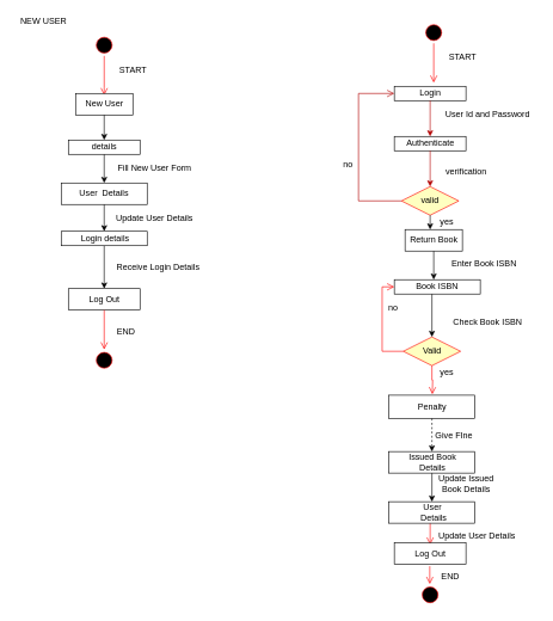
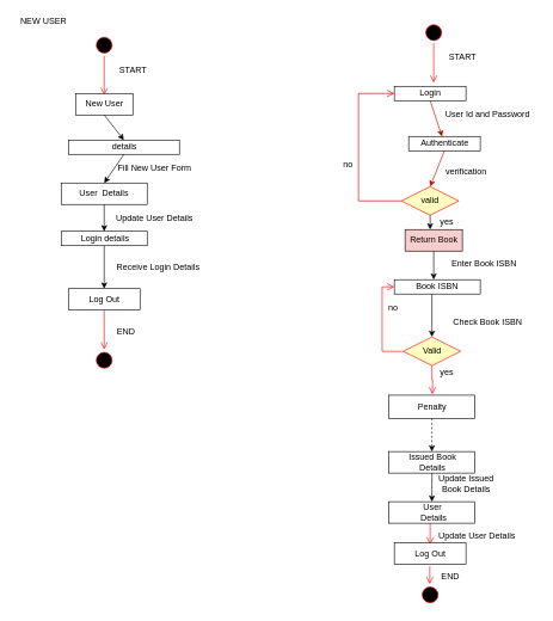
  <mxCell id="0" />
  <mxCell id="1" parent="0" />
  <mxCell id="2" value="" style="ellipse;html=1;shape=startState;fillColor=#000000;strokeColor=#ff0000;" parent="1" vertex="1"><mxGeometry x="590" y="30" width="30" height="30" as="geometry" /></mxCell>
  <mxCell id="3" value="Login" style="html=1;dashed=0;whitespace=wrap;" parent="1" vertex="1"><mxGeometry x="550" y="120" width="100" height="20" as="geometry" /></mxCell>
- <mxCell id="4" value="Authenticate" style="html=1;dashed=0;whitespace=wrap;" parent="1" vertex="1"><mxGeometry x="550" y="190" width="100" height="20" as="geometry" /></mxCell>
+ <mxCell id="4" value="Authenticate" style="html=1;dashed=0;whitespace=wrap;" parent="1" vertex="1"><mxGeometry x="570" y="190" width="100" height="20" as="geometry" /></mxCell>
  <mxCell id="5" value="" style="endArrow=classic;html=1;rounded=0;exitX=0.5;exitY=1;exitDx=0;exitDy=0;fillColor=#e51400;strokeColor=#B20000;" parent="1" source="3" target="4" edge="1"><mxGeometry width="50" height="50" relative="1" as="geometry"><mxPoint x="770" y="210" as="sourcePoint" /><mxPoint x="820" y="160" as="targetPoint" /></mxGeometry></mxCell>
  <mxCell id="6" value="" style="edgeStyle=orthogonalEdgeStyle;html=1;align=left;verticalAlign=bottom;endArrow=open;endSize=8;strokeColor=#B20000;rounded=0;entryX=0;entryY=0.5;entryDx=0;entryDy=0;fillColor=#e51400;" parent="1" source="11" target="3" edge="1"><mxGeometry x="-1" relative="1" as="geometry"><mxPoint x="500" y="140" as="targetPoint" /><Array as="points"><mxPoint x="500" y="280" /><mxPoint x="500" y="130" /></Array></mxGeometry></mxCell>
  <mxCell id="7" value="" style="endArrow=classic;html=1;rounded=0;exitX=0.5;exitY=1;exitDx=0;exitDy=0;entryX=0.5;entryY=0;entryDx=0;entryDy=0;fillColor=#e51400;strokeColor=#B20000;" parent="1" source="4" target="11" edge="1"><mxGeometry width="50" height="50" relative="1" as="geometry"><mxPoint x="770" y="210" as="sourcePoint" /><mxPoint x="820" y="160" as="targetPoint" /></mxGeometry></mxCell>
  <mxCell id="8" value="no&lt;br&gt;" style="text;html=1;align=center;verticalAlign=middle;resizable=0;points=[];autosize=1;strokeColor=none;fillColor=none;" parent="1" vertex="1"><mxGeometry x="470" y="220" width="30" height="20" as="geometry" /></mxCell>
  <mxCell id="9" value="" style="edgeStyle=orthogonalEdgeStyle;html=1;verticalAlign=bottom;endArrow=open;endSize=8;strokeColor=#ff0000;rounded=0;" parent="1" edge="1"><mxGeometry relative="1" as="geometry"><mxPoint x="605" y="115" as="targetPoint" /><Array as="points"><mxPoint x="605" y="105" /></Array><mxPoint x="605" y="60" as="sourcePoint" /></mxGeometry></mxCell>
  <mxCell id="10" value="START" style="text;html=1;align=center;verticalAlign=middle;resizable=0;points=[];autosize=1;strokeColor=none;fillColor=none;" parent="1" vertex="1"><mxGeometry x="615" y="70" width="60" height="20" as="geometry" /></mxCell>
  <mxCell id="11" value="valid" style="rhombus;whiteSpace=wrap;html=1;fillColor=#ffffc0;strokeColor=#ff0000;direction=east;flipV=1;flipH=1;" parent="1" vertex="1"><mxGeometry x="560" y="260" width="80" height="40" as="geometry" /></mxCell>
  <mxCell id="12" value="" style="edgeStyle=orthogonalEdgeStyle;html=1;verticalAlign=bottom;endArrow=none;endSize=8;strokeColor=#B20000;rounded=0;exitX=0.045;exitY=0.3;exitDx=0;exitDy=0;exitPerimeter=0;entryX=0.5;entryY=0;entryDx=0;entryDy=0;fillColor=#e51400;" parent="1" target="11" edge="1"><mxGeometry relative="1" as="geometry"><mxPoint x="600" y="347" as="targetPoint" /><mxPoint x="600.975" y="260" as="sourcePoint" /><Array as="points" /></mxGeometry></mxCell>
  <mxCell id="13" value="User Id and Password" style="text;html=1;align=center;verticalAlign=middle;resizable=0;points=[];autosize=1;strokeColor=none;fillColor=none;" parent="1" vertex="1"><mxGeometry x="610" y="150" width="140" height="20" as="geometry" /></mxCell>
  <mxCell id="14" value="verification&lt;br&gt;" style="text;html=1;align=center;verticalAlign=middle;resizable=0;points=[];autosize=1;strokeColor=none;fillColor=none;" parent="1" vertex="1"><mxGeometry x="610" y="230" width="80" height="20" as="geometry" /></mxCell>
  <mxCell id="15" value="" style="edgeStyle=orthogonalEdgeStyle;html=1;verticalAlign=bottom;endArrow=open;endSize=8;strokeColor=#ff0000;rounded=0;exitX=0.5;exitY=1;exitDx=0;exitDy=0;" parent="1" edge="1"><mxGeometry relative="1" as="geometry"><mxPoint x="600" y="730" as="sourcePoint" /><mxPoint x="600" y="760" as="targetPoint" /></mxGeometry></mxCell>
- <mxCell id="16" value="Return Book" style="html=1;dashed=0;whitespace=wrap;" parent="1" vertex="1"><mxGeometry x="565" y="320" width="80" height="30" as="geometry" /></mxCell>
+ <mxCell id="16" value="Return Book" style="html=1;dashed=0;whitespace=wrap;fillColor=#f8cecc;" parent="1" vertex="1"><mxGeometry x="565" y="320" width="80" height="30" as="geometry" /></mxCell>
  <mxCell id="17" value="Book ISBN" style="rounded=0;whiteSpace=wrap;html=1;" parent="1" vertex="1"><mxGeometry x="550" y="390" width="120" height="20" as="geometry" /></mxCell>
  <mxCell id="18" value="Valid" style="rhombus;whiteSpace=wrap;html=1;fillColor=#ffffc0;strokeColor=#ff0000;" parent="1" vertex="1"><mxGeometry x="562.5" y="470" width="80" height="40" as="geometry" /></mxCell>
  <mxCell id="19" value="" style="edgeStyle=orthogonalEdgeStyle;html=1;align=left;verticalAlign=bottom;endArrow=open;endSize=8;strokeColor=#ff0000;rounded=0;entryX=0;entryY=0.5;entryDx=0;entryDy=0;" parent="1" source="18" target="17" edge="1"><mxGeometry x="-1" relative="1" as="geometry"><mxPoint x="532.5" y="400" as="targetPoint" /><Array as="points"><mxPoint x="533" y="490" /><mxPoint x="533" y="400" /></Array></mxGeometry></mxCell>
  <mxCell id="20" value="" style="edgeStyle=orthogonalEdgeStyle;html=1;align=left;verticalAlign=top;endArrow=open;endSize=8;strokeColor=#ff0000;rounded=0;" parent="1" source="18" edge="1"><mxGeometry x="-1" relative="1" as="geometry"><mxPoint x="603" y="550" as="targetPoint" /></mxGeometry></mxCell>
  <mxCell id="21" value="no" style="text;html=1;align=center;verticalAlign=middle;resizable=0;points=[];autosize=1;strokeColor=none;fillColor=none;" parent="1" vertex="1"><mxGeometry x="532.5" y="420" width="30" height="20" as="geometry" /></mxCell>
  <mxCell id="22" value="&amp;nbsp;Issued Book&amp;nbsp;&lt;br&gt;Details" style="html=1;dashed=0;whitespace=wrap;" parent="1" vertex="1"><mxGeometry x="542.5" y="630" width="120" height="30" as="geometry" /></mxCell>
  <mxCell id="23" value="User&lt;br&gt;&amp;nbsp;Details" style="html=1;dashed=0;whitespace=wrap;" parent="1" vertex="1"><mxGeometry x="542.5" y="700" width="120" height="30" as="geometry" /></mxCell>
  <mxCell id="24" value="" style="endArrow=classic;html=1;rounded=0;exitX=0.5;exitY=1;exitDx=0;exitDy=0;entryX=0.5;entryY=0;entryDx=0;entryDy=0;" parent="1" source="22" target="23" edge="1"><mxGeometry width="50" height="50" relative="1" as="geometry"><mxPoint x="652.5" y="480" as="sourcePoint" /><mxPoint x="702.5" y="430" as="targetPoint" /><Array as="points" /></mxGeometry></mxCell>
  <mxCell id="25" value="yes" style="text;html=1;align=center;verticalAlign=middle;resizable=0;points=[];autosize=1;strokeColor=none;fillColor=none;" parent="1" vertex="1"><mxGeometry x="607.5" y="510" width="30" height="20" as="geometry" /></mxCell>
  <mxCell id="26" value="" style="endArrow=classic;html=1;rounded=0;entryX=0.5;entryY=0;entryDx=0;entryDy=0;" parent="1" target="18" edge="1"><mxGeometry width="50" height="50" relative="1" as="geometry"><mxPoint x="602.5" y="410" as="sourcePoint" /><mxPoint x="602.5" y="430" as="targetPoint" /></mxGeometry></mxCell>
  <mxCell id="27" value="" style="endArrow=classic;html=1;rounded=0;exitX=0.5;exitY=1;exitDx=0;exitDy=0;" parent="1" source="16" edge="1"><mxGeometry width="50" height="50" relative="1" as="geometry"><mxPoint x="600" y="360" as="sourcePoint" /><mxPoint x="605" y="390" as="targetPoint" /></mxGeometry></mxCell>
  <mxCell id="28" value="" style="endArrow=classic;html=1;rounded=0;exitX=0.5;exitY=1;exitDx=0;exitDy=0;" parent="1" source="11" edge="1"><mxGeometry width="50" height="50" relative="1" as="geometry"><mxPoint x="390" y="370" as="sourcePoint" /><mxPoint x="600" y="320" as="targetPoint" /></mxGeometry></mxCell>
  <mxCell id="29" value="yes" style="text;html=1;align=center;verticalAlign=middle;resizable=0;points=[];autosize=1;strokeColor=none;fillColor=none;" parent="1" vertex="1"><mxGeometry x="607.5" y="300" width="30" height="20" as="geometry" /></mxCell>
  <mxCell id="30" value="Enter Book ISBN" style="text;html=1;align=center;verticalAlign=middle;resizable=0;points=[];autosize=1;strokeColor=none;fillColor=none;" parent="1" vertex="1"><mxGeometry x="620" y="357" width="110" height="20" as="geometry" /></mxCell>
  <mxCell id="31" value="Check Book ISBN" style="text;html=1;align=center;verticalAlign=middle;resizable=0;points=[];autosize=1;strokeColor=none;fillColor=none;" parent="1" vertex="1"><mxGeometry x="620" y="440" width="120" height="20" as="geometry" /></mxCell>
  <mxCell id="32" value="Log Out" style="html=1;dashed=0;whitespace=wrap;" parent="1" vertex="1"><mxGeometry x="550" y="757.5" width="100" height="30" as="geometry" /></mxCell>
  <mxCell id="33" value="" style="ellipse;html=1;shape=startState;fillColor=#000000;strokeColor=#ff0000;" parent="1" vertex="1"><mxGeometry x="585" y="815" width="30" height="30" as="geometry" /></mxCell>
  <mxCell id="34" value="END" style="text;html=1;align=center;verticalAlign=middle;resizable=0;points=[];autosize=1;strokeColor=none;fillColor=none;" parent="1" vertex="1"><mxGeometry x="607.5" y="795" width="40" height="20" as="geometry" /></mxCell>
  <mxCell id="35" value="" style="edgeStyle=orthogonalEdgeStyle;html=1;verticalAlign=bottom;endArrow=open;endSize=8;strokeColor=#ff0000;rounded=0;entryX=0.5;entryY=0;entryDx=0;entryDy=0;" parent="1" edge="1"><mxGeometry relative="1" as="geometry"><mxPoint x="599.5" y="790" as="sourcePoint" /><mxPoint x="599.5" y="815" as="targetPoint" /></mxGeometry></mxCell>
  <mxCell id="36" value="Update Issued &lt;br&gt;Book Details" style="text;html=1;align=center;verticalAlign=middle;resizable=0;points=[];autosize=1;strokeColor=none;fillColor=none;" parent="1" vertex="1"><mxGeometry x="605" y="660" width="90" height="30" as="geometry" /></mxCell>
  <mxCell id="37" value="Update User Details" style="text;html=1;align=center;verticalAlign=middle;resizable=0;points=[];autosize=1;strokeColor=none;fillColor=none;" parent="1" vertex="1"><mxGeometry x="605" y="737.5" width="120" height="20" as="geometry" /></mxCell>
  <mxCell id="38" value="" style="endArrow=classic;html=1;rounded=0;entryX=0.5;entryY=0;entryDx=0;entryDy=0;exitX=0.5;exitY=1;exitDx=0;exitDy=0;" parent="1" target="46" edge="1"><mxGeometry width="50" height="50" relative="1" as="geometry"><mxPoint x="145" y="342.5" as="sourcePoint" /><mxPoint x="150.51" y="471.5" as="targetPoint" /></mxGeometry></mxCell>
  <mxCell id="39" value="" style="ellipse;html=1;shape=startState;fillColor=#000000;strokeColor=#ff0000;" parent="1" vertex="1"><mxGeometry x="130" y="47.5" width="30" height="30" as="geometry" /></mxCell>
  <mxCell id="40" value="" style="edgeStyle=orthogonalEdgeStyle;html=1;verticalAlign=bottom;endArrow=open;endSize=8;strokeColor=#ff0000;rounded=0;" parent="1" source="39" edge="1"><mxGeometry relative="1" as="geometry"><mxPoint x="145" y="132.5" as="targetPoint" /><Array as="points"><mxPoint x="145" y="122.5" /></Array></mxGeometry></mxCell>
  <mxCell id="41" value="START" style="text;html=1;align=center;verticalAlign=middle;resizable=0;points=[];autosize=1;strokeColor=none;fillColor=none;" parent="1" vertex="1"><mxGeometry x="155" y="87.5" width="60" height="20" as="geometry" /></mxCell>
  <mxCell id="42" value="" style="group" parent="1" vertex="1" connectable="0"><mxGeometry x="95" y="432.5" width="100" height="85" as="geometry" /></mxCell>
  <mxCell id="43" value="" style="ellipse;html=1;shape=startState;fillColor=#000000;strokeColor=#ff0000;" parent="42" vertex="1"><mxGeometry x="35" y="55" width="30" height="30" as="geometry" /></mxCell>
  <mxCell id="44" value="END" style="text;html=1;align=center;verticalAlign=middle;resizable=0;points=[];autosize=1;strokeColor=none;fillColor=none;" parent="42" vertex="1"><mxGeometry x="60" y="20" width="40" height="20" as="geometry" /></mxCell>
  <mxCell id="45" value="Receive Login Details" style="text;html=1;align=center;verticalAlign=middle;resizable=0;points=[];autosize=1;strokeColor=none;fillColor=none;" parent="1" vertex="1"><mxGeometry x="155" y="362.5" width="130" height="20" as="geometry" /></mxCell>
  <mxCell id="46" value="Log Out" style="html=1;dashed=0;whitespace=wrap;" parent="1" vertex="1"><mxGeometry x="95" y="402.5" width="100" height="30" as="geometry" /></mxCell>
  <mxCell id="47" value="" style="edgeStyle=orthogonalEdgeStyle;html=1;verticalAlign=bottom;endArrow=open;endSize=8;strokeColor=#ff0000;rounded=0;exitX=0.5;exitY=1;exitDx=0;exitDy=0;entryX=0.5;entryY=0;entryDx=0;entryDy=0;" parent="1" source="46" target="43" edge="1"><mxGeometry relative="1" as="geometry"><mxPoint x="125" y="572.5" as="sourcePoint" /></mxGeometry></mxCell>
  <mxCell id="48" value="Penalty" style="rounded=0;whiteSpace=wrap;html=1;" parent="1" vertex="1"><mxGeometry x="542.5" y="551.25" width="120" height="32.5" as="geometry" /></mxCell>
  <mxCell id="49" value="" style="endArrow=classic;html=1;rounded=0;exitX=0.5;exitY=1;exitDx=0;exitDy=0;entryX=0.5;entryY=0;entryDx=0;entryDy=0;dashed=1;" parent="1" source="48" target="22" edge="1"><mxGeometry width="50" height="50" relative="1" as="geometry"><mxPoint x="360" y="610" as="sourcePoint" /><mxPoint x="410" y="560" as="targetPoint" /></mxGeometry></mxCell>
- <mxCell id="50" value="Give FIne" style="text;html=1;align=center;verticalAlign=middle;resizable=0;points=[];autosize=1;strokeColor=none;fillColor=none;" parent="1" vertex="1"><mxGeometry x="602.5" y="597.5" width="60" height="20" as="geometry" /></mxCell>
  <mxCell id="51" value="New User" style="html=1;dashed=0;whitespace=wrap;" parent="1" vertex="1"><mxGeometry x="105" y="130" width="80" height="30" as="geometry" /></mxCell>
  <mxCell id="52" value="" style="endArrow=classic;html=1;rounded=0;exitX=0.5;exitY=1;exitDx=0;exitDy=0;entryX=0.5;entryY=0;entryDx=0;entryDy=0;" parent="1" source="51" target="53" edge="1"><mxGeometry width="50" height="50" relative="1" as="geometry"><mxPoint x="-125" y="280" as="sourcePoint" /><mxPoint x="105" y="190" as="targetPoint" /></mxGeometry></mxCell>
- <mxCell id="53" value="details" style="html=1;dashed=0;whitespace=wrap;" parent="1" vertex="1"><mxGeometry x="95" y="195" width="100" height="20" as="geometry" /></mxCell>
+ <mxCell id="53" value="details" style="html=1;dashed=0;whitespace=wrap;" parent="1" vertex="1"><mxGeometry x="95" y="195" width="155" height="20" as="geometry" /></mxCell>
  <mxCell id="54" value="User&amp;nbsp; Details" style="rounded=0;whiteSpace=wrap;html=1;" parent="1" vertex="1"><mxGeometry x="85" y="255" width="120" height="30" as="geometry" /></mxCell>
  <mxCell id="55" value="" style="endArrow=classic;html=1;rounded=0;exitX=0.5;exitY=1;exitDx=0;exitDy=0;entryX=0.5;entryY=0;entryDx=0;entryDy=0;" parent="1" source="53" target="54" edge="1"><mxGeometry width="50" height="50" relative="1" as="geometry"><mxPoint x="-115" y="120" as="sourcePoint" /><mxPoint x="-65" y="70" as="targetPoint" /></mxGeometry></mxCell>
  <mxCell id="56" value="" style="endArrow=classic;html=1;rounded=0;exitX=0.5;exitY=1;exitDx=0;exitDy=0;entryX=0.5;entryY=0;entryDx=0;entryDy=0;" parent="1" source="54" target="57" edge="1"><mxGeometry width="50" height="50" relative="1" as="geometry"><mxPoint x="-115" y="120" as="sourcePoint" /><mxPoint x="115" y="300" as="targetPoint" /></mxGeometry></mxCell>
  <mxCell id="57" value="&amp;nbsp;Login details" style="rounded=0;whiteSpace=wrap;html=1;" parent="1" vertex="1"><mxGeometry x="85" y="322.5" width="120" height="20" as="geometry" /></mxCell>
  <mxCell id="58" value="Update User Details" style="text;html=1;align=center;verticalAlign=middle;resizable=0;points=[];autosize=1;strokeColor=none;fillColor=none;" parent="1" vertex="1"><mxGeometry x="155" y="295" width="120" height="20" as="geometry" /></mxCell>
  <mxCell id="59" value="Fill New User Form" style="text;html=1;align=center;verticalAlign=middle;resizable=0;points=[];autosize=1;strokeColor=none;fillColor=none;" parent="1" vertex="1"><mxGeometry x="155" y="225" width="120" height="20" as="geometry" /></mxCell>
  <mxCell id="60" value="NEW USER" style="text;html=1;align=center;verticalAlign=middle;resizable=0;points=[];autosize=1;strokeColor=none;fillColor=none;" parent="1" vertex="1"><mxGeometry x="20" y="20" width="80" height="20" as="geometry" /></mxCell>
